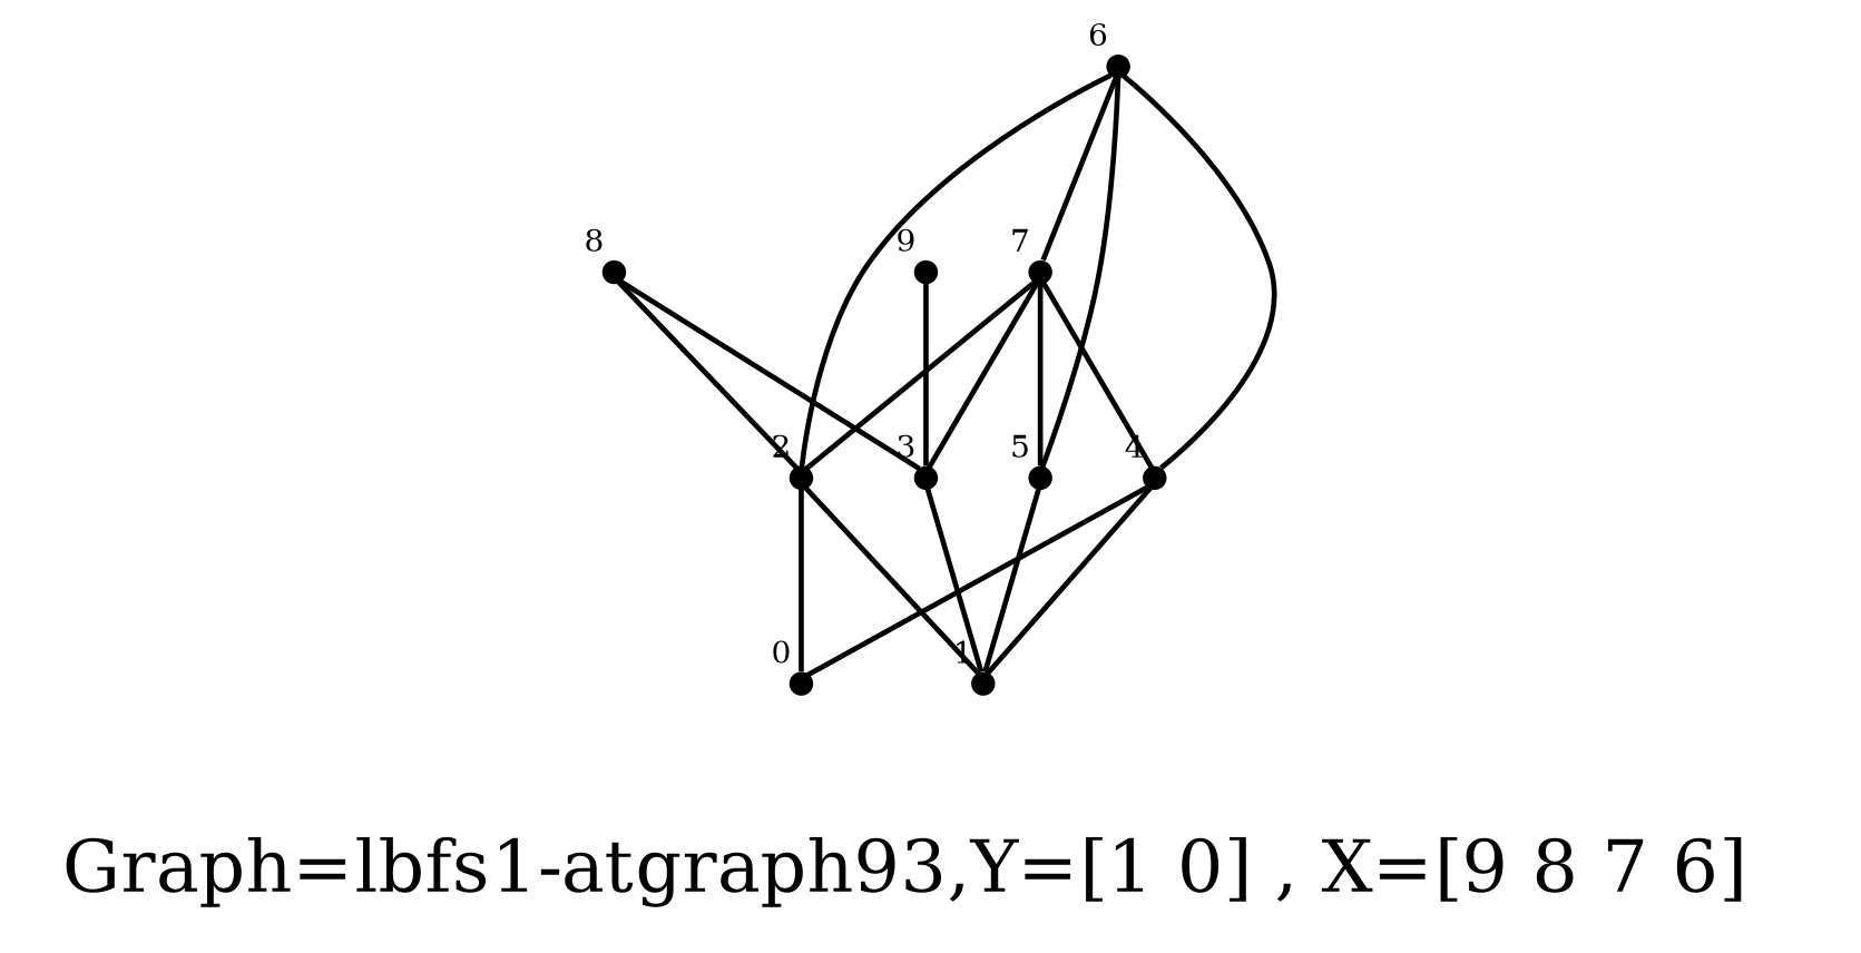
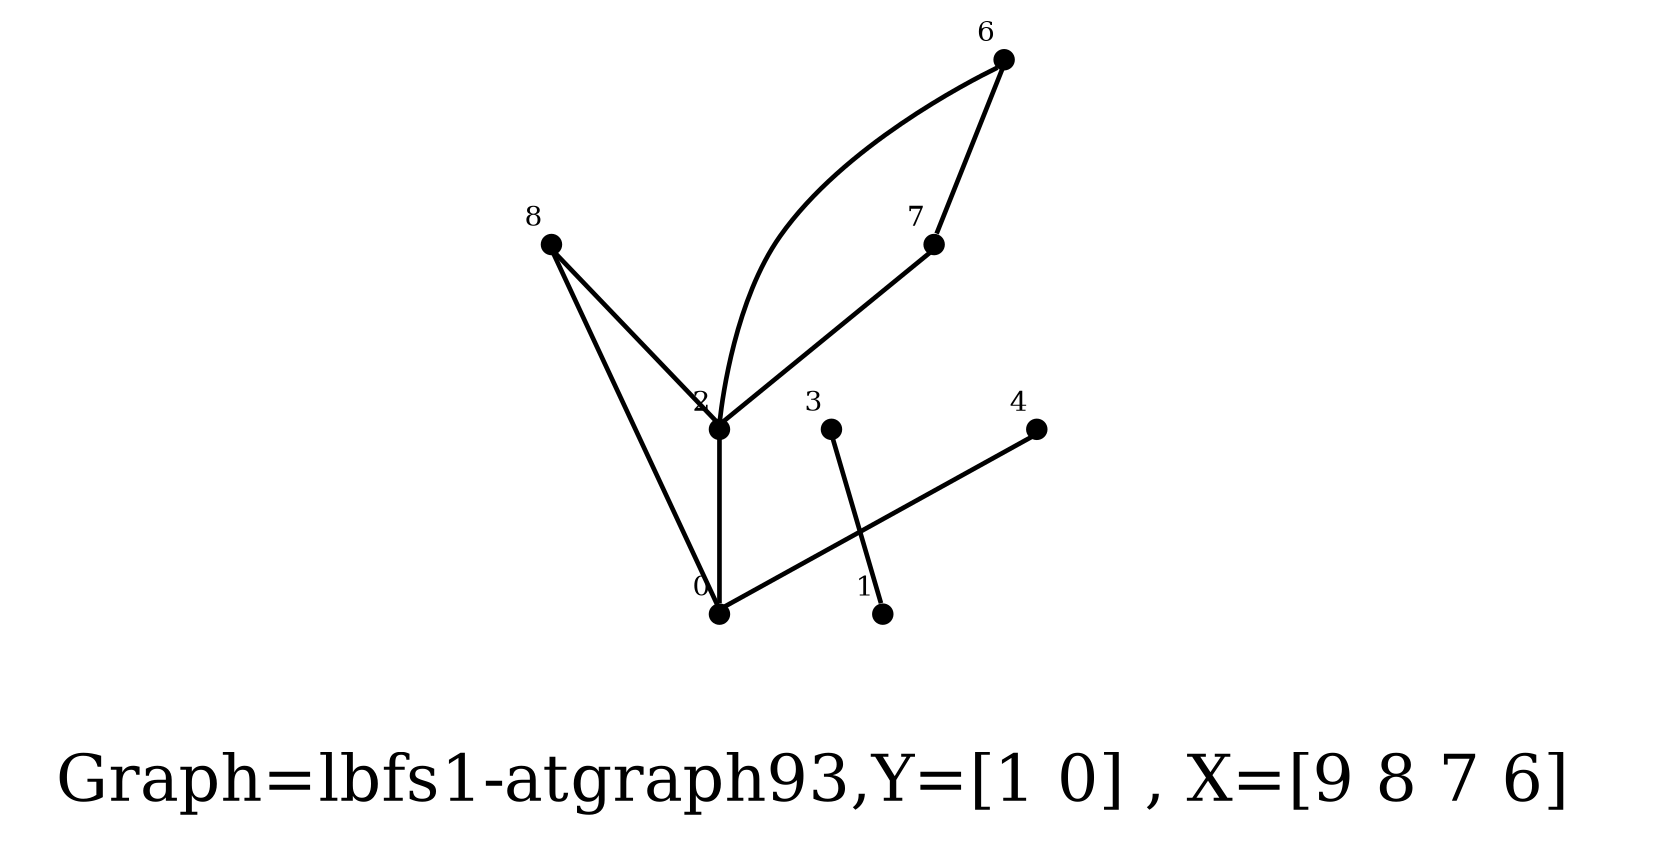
  graph {
    label="Graph=lbfs1-atgraph93,Y=[1 0] , X=[9 8 7 6]  "
    labelloc=bottom
    node [fontsize=6 shape=point]
    0 [xlabel=0]
    1 [xlabel=1]
    2 [xlabel=2]
    3 [xlabel=3]
    4 [xlabel=4]
-   5 [xlabel=5]
    6 [xlabel=6]
    7 [xlabel=7]
    8 [xlabel=8]
-   9 [xlabel=9]
    2 -- 0
-   2 -- 1
    3 -- 1
    4 -- 0
-   4 -- 1
-   5 -- 1
    6 -- 2
-   6 -- 4
-   6 -- 5
    6 -- 7
    7 -- 2
-   7 -- 3
-   7 -- 4
-   7 -- 5
    8 -- 2
-   8 -- 3
-   9 -- 3
+   8 -- 0
  }
